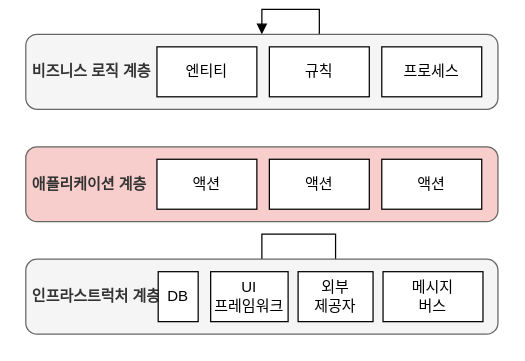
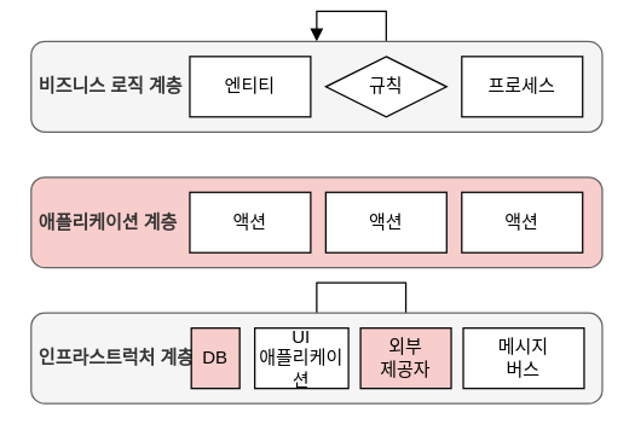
  <mxCell id="0" />
  <mxCell id="1" parent="0" />
  <mxCell id="2" style="edgeStyle=orthogonalEdgeStyle;rounded=0;orthogonalLoop=1;jettySize=auto;html=1;endArrow=block;endFill=1;" edge="1" parent="1" source="3" target="16"><mxGeometry relative="1" as="geometry" /></mxCell>
  <mxCell id="3" value="&amp;nbsp;&lt;b&gt;인프라스트럭처 계층&lt;/b&gt;" style="rounded=1;whiteSpace=wrap;html=1;fillColor=#f5f5f5;strokeColor=#666666;fontColor=#333333;align=left;" vertex="1" parent="1"><mxGeometry x="20" y="200" width="378" height="60" as="geometry" /></mxCell>
- <mxCell id="4" value="UI&lt;div&gt;프레임워크&lt;/div&gt;" style="rounded=0;whiteSpace=wrap;html=1;" vertex="1" parent="1"><mxGeometry x="168" y="210" width="62" height="40" as="geometry" /></mxCell>
- <mxCell id="5" value="DB" style="rounded=0;whiteSpace=wrap;html=1;" vertex="1" parent="1"><mxGeometry x="126" y="210" width="32" height="40" as="geometry" /></mxCell>
+ <mxCell id="4" value="UI&lt;div&gt;애플리케이션&lt;/div&gt;" style="rounded=0;whiteSpace=wrap;html=1;" vertex="1" parent="1"><mxGeometry x="168" y="210" width="62" height="40" as="geometry" /></mxCell>
+ <mxCell id="5" value="DB" style="rounded=0;whiteSpace=wrap;html=1;fillColor=#f8cecc;" vertex="1" parent="1"><mxGeometry x="126" y="210" width="32" height="40" as="geometry" /></mxCell>
  <mxCell id="6" value="메시지&lt;div&gt;버스&lt;/div&gt;" style="rounded=0;whiteSpace=wrap;html=1;" vertex="1" parent="1"><mxGeometry x="306" y="210" width="80" height="40" as="geometry" /></mxCell>
  <mxCell id="7" style="edgeStyle=orthogonalEdgeStyle;rounded=0;orthogonalLoop=1;jettySize=auto;html=1;endArrow=none;endFill=1;startArrow=block;startFill=1;" edge="1" parent="1" source="8" target="9"><mxGeometry relative="1" as="geometry" /></mxCell>
  <mxCell id="8" value="&amp;nbsp;&lt;b&gt;비즈니스 로직 계층&lt;/b&gt;" style="rounded=1;whiteSpace=wrap;html=1;fillColor=#f5f5f5;strokeColor=#666666;fontColor=#333333;align=left;" vertex="1" parent="1"><mxGeometry x="20" y="20" width="378" height="60" as="geometry" /></mxCell>
- <mxCell id="9" value="규칙" style="rounded=0;whiteSpace=wrap;html=1;" vertex="1" parent="1"><mxGeometry x="215" y="30" width="80" height="40" as="geometry" /></mxCell>
+ <mxCell id="9" value="규칙" style="rhombus;whiteSpace=wrap;html=1;" vertex="1" parent="1"><mxGeometry x="215" y="30" width="80" height="40" as="geometry" /></mxCell>
  <mxCell id="10" value="엔티티" style="rounded=0;whiteSpace=wrap;html=1;" vertex="1" parent="1"><mxGeometry x="125" y="30" width="80" height="40" as="geometry" /></mxCell>
  <mxCell id="11" value="프로세스" style="rounded=0;whiteSpace=wrap;html=1;" vertex="1" parent="1"><mxGeometry x="305" y="30" width="80" height="40" as="geometry" /></mxCell>
  <mxCell id="12" value="&amp;nbsp;&lt;b&gt;애플리케이션 계층&lt;/b&gt;" style="rounded=1;whiteSpace=wrap;html=1;fillColor=#f8cecc;strokeColor=#666666;fontColor=#333333;align=left;" vertex="1" parent="1"><mxGeometry x="20" y="110" width="378" height="60" as="geometry" /></mxCell>
  <mxCell id="13" value="액션" style="rounded=0;whiteSpace=wrap;html=1;" vertex="1" parent="1"><mxGeometry x="215" y="120" width="80" height="40" as="geometry" /></mxCell>
  <mxCell id="14" value="액션" style="rounded=0;whiteSpace=wrap;html=1;" vertex="1" parent="1"><mxGeometry x="125" y="120" width="80" height="40" as="geometry" /></mxCell>
  <mxCell id="15" value="액션" style="rounded=0;whiteSpace=wrap;html=1;" vertex="1" parent="1"><mxGeometry x="305" y="120" width="80" height="40" as="geometry" /></mxCell>
- <mxCell id="16" value="외부&lt;div&gt;제공자&lt;/div&gt;" style="rounded=0;whiteSpace=wrap;html=1;" vertex="1" parent="1"><mxGeometry x="238" y="210" width="60" height="40" as="geometry" /></mxCell>
+ <mxCell id="16" value="외부&lt;div&gt;제공자&lt;/div&gt;" style="rounded=0;whiteSpace=wrap;html=1;fillColor=#f8cecc;" vertex="1" parent="1"><mxGeometry x="238" y="210" width="60" height="40" as="geometry" /></mxCell>
